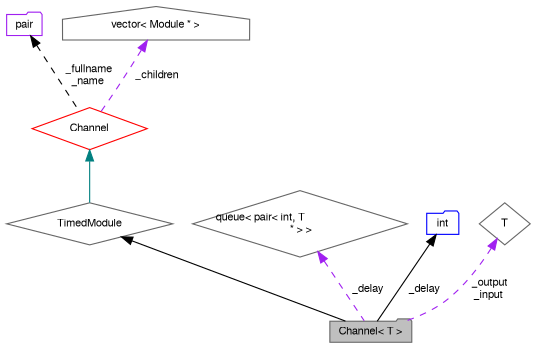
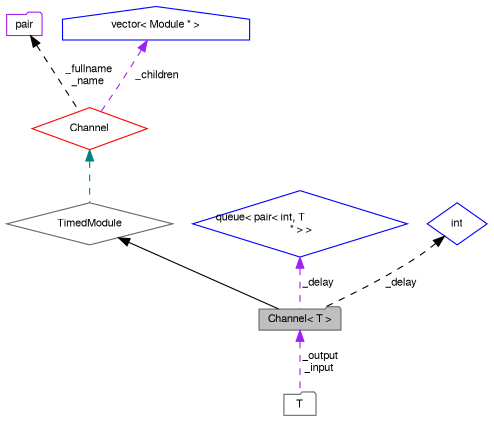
  digraph {
    node [color=gray40 fontname=FreeSans fontsize=10 shape=diamond]
    edge [color=black dir=back fontname=FreeSans fontsize=10 labelfontname=FreeSans labelfontsize=10 style=dashed]
    n1 [fillcolor=grey75 fontcolor=black height=0.2 label="Channel\< T \>" shape=folder style=filled width=0.4]
    n2 [height=0.2 label=TimedModule width=0.4]
    n3 [color=red height=0.2 label=Channel width=0.4]
    n4 [color=purple height=0.2 label=pair shape=folder width=0.4]
-   n5 [height=0.2 label="vector\< Module * \>" shape=house width=0.4]
-   n6 [height=0.2 label="queue\< pair\< int, T\l * \> \>" width=0.4]
-   n7 [color=blue height=0.2 label=int shape=folder width=0.4]
-   n8 [height=0.2 label=T width=0.4]
+   n5 [color=blue height=0.2 label="vector\< Module * \>" shape=house width=0.4]
+   n6 [color=blue height=0.2 label="queue\< pair\< int, T\l * \> \>" width=0.4]
+   n7 [color=blue height=0.2 label=int width=0.4]
+   n8 [height=0.2 label=T shape=folder width=0.4]
    n2 -> n1 [style=solid]
-   n3 -> n2 [color=teal style=solid]
+   n3 -> n2 [color=teal]
    n4 -> n3 [label=" _fullname\n_name"]
    n5 -> n3 [color=purple label=" _children"]
    n6 -> n1 [color=purple label=" _delay"]
-   n7 -> n1 [label=" _delay" style=solid]
-   n8 -> n1 [color=purple label=" _output\n_input"]
+   n7 -> n1 [label=" _delay"]
+   n1 -> n8 [color=purple label=" _output\n_input"]
  }
